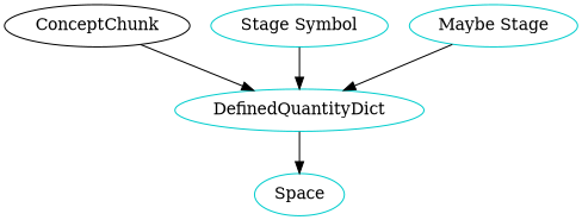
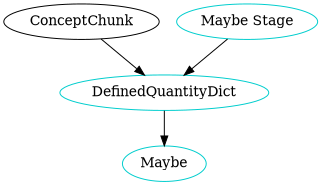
  digraph {
    node [color=cyan3 shape=oval]
    n1 [label=DefinedQuantityDict]
-   n2 [label=Space]
+   n2 [label=Maybe]
    ConceptChunk [color="" shape=""]
-   n4 [label="Stage Symbol"]
    n5 [label="Maybe Stage"]
    n1 -> n2
    ConceptChunk -> n1
-   n4 -> n1
    n5 -> n1
  }
